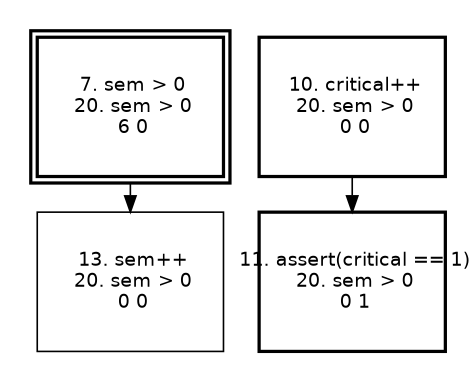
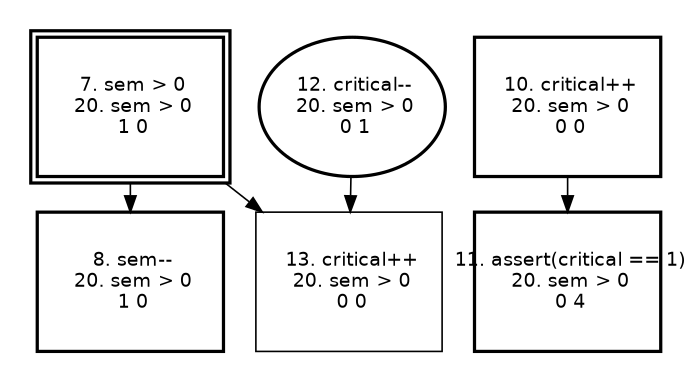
  digraph {
    ranksep=.25
    node [fixedsize=true fontname=Helvetica fontsize=12 shape=box style=bold]
-   n1 [height=1.2 label=" 7. sem > 0\n 20. sem > 0\n 6 0\n" peripheries=2 width=1.6]
-   n3 [height=1.2 label=" 13. sem++\n 20. sem > 0\n 0 0\n" width=1.6 style=""]
+   n1 [height=1.2 label=" 7. sem > 0\n 20. sem > 0\n 1 0\n" peripheries=2 width=1.6]
+   n2 [height=1.2 label=" 8. sem--\n 20. sem > 0\n 1 0\n" width=1.6]
+   n3 [height=1.2 label=" 13. critical++\n 20. sem > 0\n 0 0\n" width=1.6 style=""]
    n4 [height=1.2 label=" 10. critical++\n 20. sem > 0\n 0 0\n" width=1.6]
-   n5 [height=1.2 label=" 11. assert(critical == 1)\n 20. sem > 0\n 0 1\n" width=1.6]
+   n5 [height=1.2 label=" 11. assert(critical == 1)\n 20. sem > 0\n 0 4\n" width=1.6]
+   n6 [height=1.2 label=" 12. critical--\n 20. sem > 0\n 0 1\n" shape=ellipse width=1.6]
+   n1 -> n2
    n1 -> n3
    n4 -> n5
+   n6 -> n3
  }
